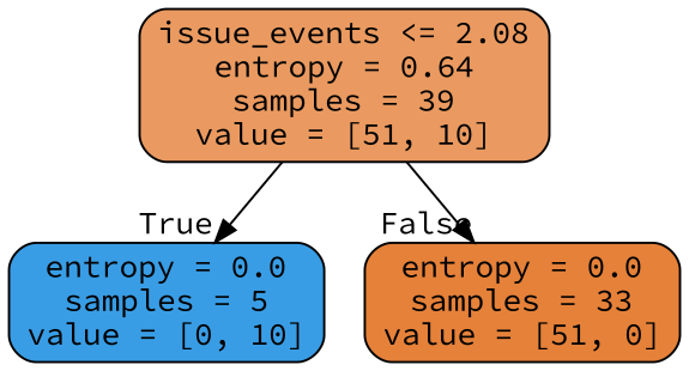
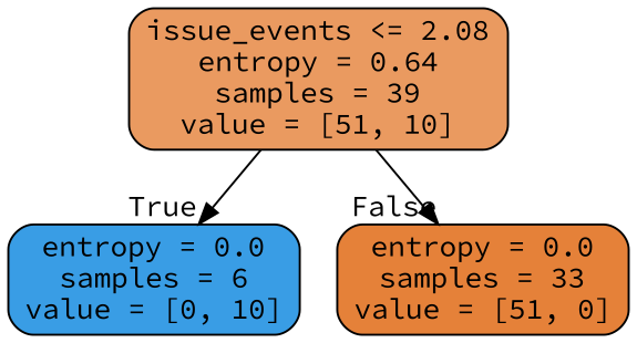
  digraph {
    fontname="Source Code Pro"
    node [color=black fontname="Source Code Pro" shape=box style="filled, rounded"]
    edge [fontname="Source Code Pro" labeldistance=2.5]
    n1 [fillcolor="#ea9a60" label="issue_events <= 2.08\nentropy = 0.64\nsamples = 39\nvalue = [51, 10]"]
-   n2 [fillcolor="#399de5" label="entropy = 0.0\nsamples = 5\nvalue = [0, 10]"]
+   n2 [fillcolor="#399de5" label="entropy = 0.0\nsamples = 6\nvalue = [0, 10]"]
    n3 [fillcolor="#e58139" label="entropy = 0.0\nsamples = 33\nvalue = [51, 0]"]
    n1 -> n2 [headlabel=True labelangle=45]
    n1 -> n3 [headlabel=False labelangle=-45]
  }
